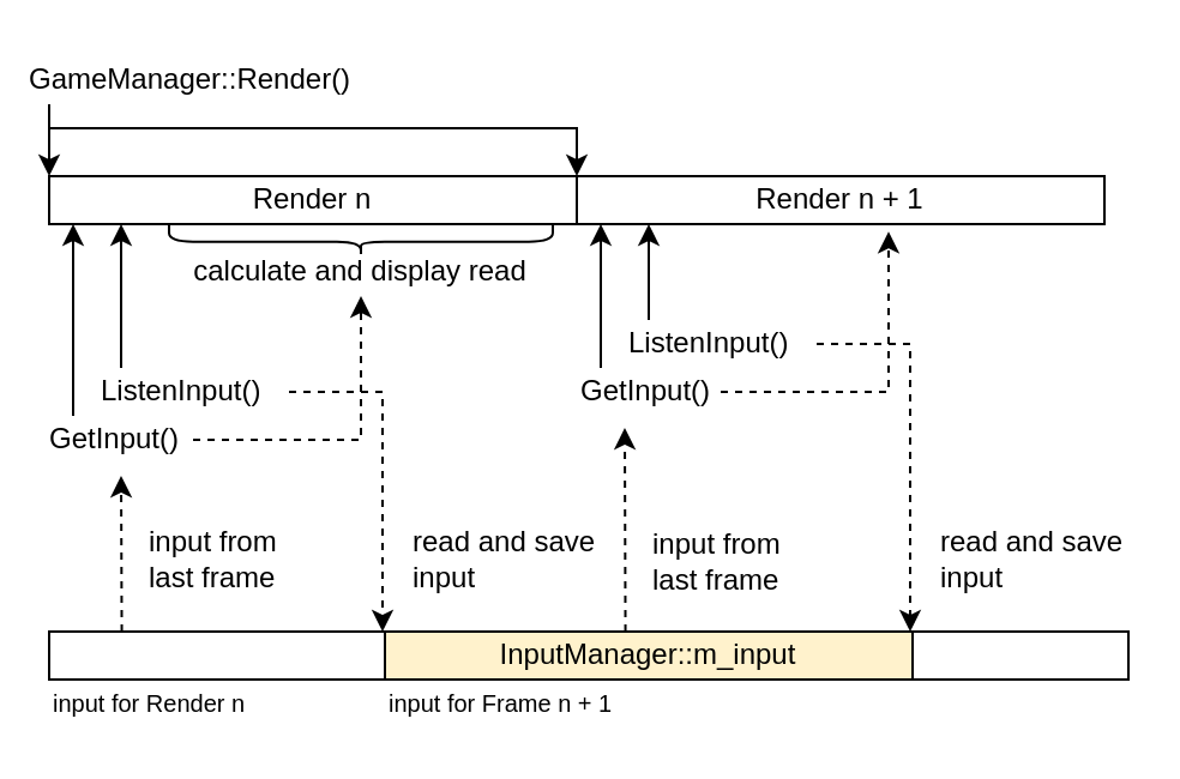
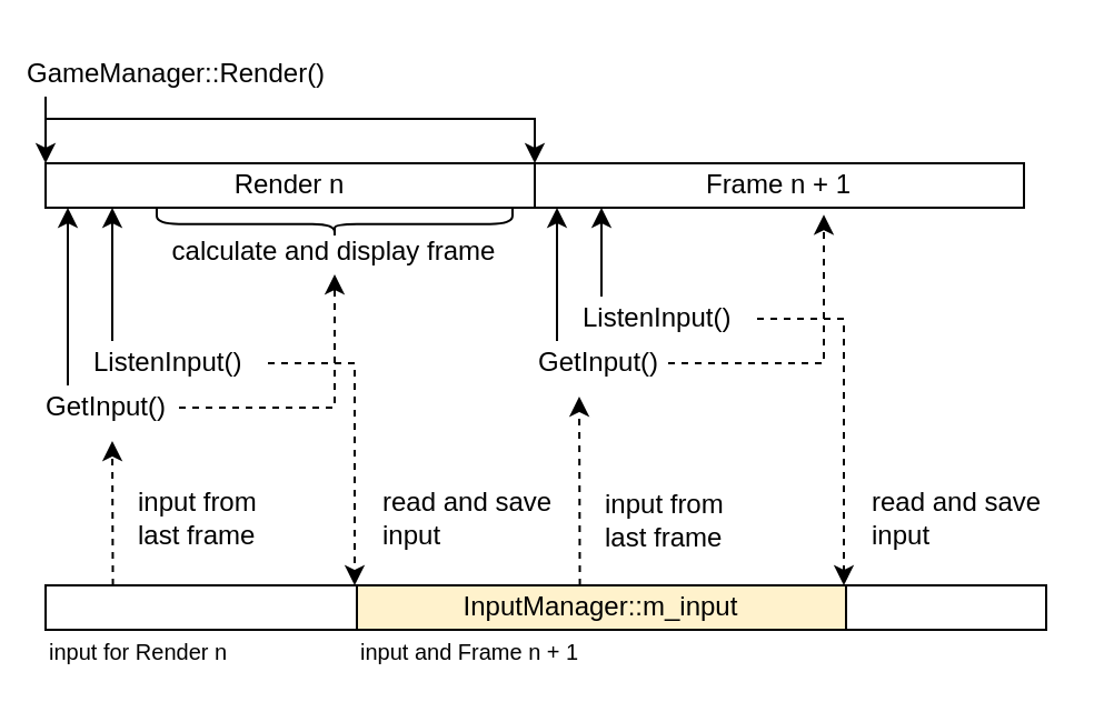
  <mxCell id="0" />
  <mxCell id="1" parent="0" />
  <mxCell id="2" value="Render n" style="rounded=0;whiteSpace=wrap;html=1;" vertex="1" parent="1"><mxGeometry x="20" y="73" width="220" height="20" as="geometry" /></mxCell>
- <mxCell id="3" value="Render n + 1" style="rounded=0;whiteSpace=wrap;html=1;" vertex="1" parent="1"><mxGeometry x="240" y="73" width="220" height="20" as="geometry" /></mxCell>
+ <mxCell id="3" value="Frame n + 1" style="rounded=0;whiteSpace=wrap;html=1;" vertex="1" parent="1"><mxGeometry x="240" y="73" width="220" height="20" as="geometry" /></mxCell>
  <mxCell id="4" value="GetInput()" style="endArrow=classic;html=1;fontSize=12;" edge="1" parent="1"><mxGeometry x="-1" y="-20" width="50" height="50" relative="1" as="geometry"><mxPoint x="30" y="173" as="sourcePoint" /><mxPoint x="30" y="93" as="targetPoint" /><mxPoint x="-3" y="10" as="offset" /></mxGeometry></mxCell>
  <mxCell id="5" value="ListenInput()" style="endArrow=classic;html=1;entryX=0.059;entryY=1;entryDx=0;entryDy=0;entryPerimeter=0;fontSize=12;align=left;" edge="1" parent="1"><mxGeometry x="-1" y="14" width="50" height="50" relative="1" as="geometry"><mxPoint x="50" y="153" as="sourcePoint" /><mxPoint x="50" y="93" as="targetPoint" /><mxPoint x="4" y="10" as="offset" /></mxGeometry></mxCell>
  <mxCell id="6" value="GameManager::Render()" style="endArrow=classic;html=1;fontSize=12;align=left;" edge="1" parent="1"><mxGeometry x="-1" y="-14" width="50" height="50" relative="1" as="geometry"><mxPoint x="20" y="43" as="sourcePoint" /><mxPoint x="20" y="73" as="targetPoint" /><mxPoint x="4" y="-10" as="offset" /></mxGeometry></mxCell>
  <mxCell id="7" value="GetInput()" style="endArrow=classic;html=1;entryX=0.059;entryY=1;entryDx=0;entryDy=0;entryPerimeter=0;fontSize=12;align=left;" edge="1" parent="1"><mxGeometry x="-1" y="14" width="50" height="50" relative="1" as="geometry"><mxPoint x="250" y="153" as="sourcePoint" /><mxPoint x="250" y="93" as="targetPoint" /><mxPoint x="4" y="10" as="offset" /></mxGeometry></mxCell>
  <mxCell id="8" value="" style="endArrow=classic;html=1;fontSize=12;edgeStyle=orthogonalEdgeStyle;rounded=0;entryX=0;entryY=0;entryDx=0;entryDy=0;" edge="1" parent="1" target="3"><mxGeometry width="50" height="50" relative="1" as="geometry"><mxPoint x="20" y="43" as="sourcePoint" /><mxPoint x="290" y="83" as="targetPoint" /><Array as="points"><mxPoint x="20" y="53" /><mxPoint x="240" y="53" /></Array></mxGeometry></mxCell>
  <mxCell id="9" value="&lt;meta charset=&quot;utf-8&quot;&gt;&lt;span style=&quot;color: rgb(0, 0, 0); font-family: helvetica; font-size: 12px; font-style: normal; font-weight: 400; letter-spacing: normal; text-indent: 0px; text-transform: none; word-spacing: 0px; background-color: rgb(255, 255, 255); display: inline; float: none;&quot;&gt;read and save&lt;/span&gt;&lt;br style=&quot;color: rgb(0, 0, 0); font-family: helvetica; font-size: 12px; font-style: normal; font-weight: 400; letter-spacing: normal; text-indent: 0px; text-transform: none; word-spacing: 0px;&quot;&gt;&lt;div style=&quot;color: rgb(0, 0, 0); font-family: helvetica; font-size: 12px; font-style: normal; font-weight: 400; letter-spacing: normal; text-indent: 0px; text-transform: none; word-spacing: 0px;&quot;&gt;input&lt;/div&gt;" style="endArrow=classic;html=1;fontSize=12;dashed=1;edgeStyle=elbowEdgeStyle;rounded=0;align=left;" edge="1" parent="1"><mxGeometry x="0.562" y="11" width="50" height="50" relative="1" as="geometry"><mxPoint x="120" y="163" as="sourcePoint" /><mxPoint x="159" y="263" as="targetPoint" /><Array as="points"><mxPoint x="159" y="213" /></Array><mxPoint as="offset" /></mxGeometry></mxCell>
  <mxCell id="10" value="ListenInput()" style="endArrow=classic;html=1;entryX=0.059;entryY=1;entryDx=0;entryDy=0;entryPerimeter=0;fontSize=12;align=left;" edge="1" parent="1"><mxGeometry x="-1" y="14" width="50" height="50" relative="1" as="geometry"><mxPoint x="270" y="133" as="sourcePoint" /><mxPoint x="270" y="93" as="targetPoint" /><mxPoint x="4" y="10" as="offset" /></mxGeometry></mxCell>
  <mxCell id="11" value="" style="shape=curlyBracket;whiteSpace=wrap;html=1;rounded=1;fontSize=12;rotation=-90;align=center;horizontal=0;" vertex="1" parent="1"><mxGeometry x="142.65" y="20.33" width="14.68" height="160" as="geometry" /></mxCell>
- <mxCell id="12" value="&lt;meta charset=&quot;utf-8&quot;&gt;&lt;span style=&quot;color: rgb(0, 0, 0); font-family: helvetica; font-size: 12px; font-style: normal; font-weight: 400; letter-spacing: normal; text-align: center; text-indent: 0px; text-transform: none; word-spacing: 0px; background-color: rgb(255, 255, 255); display: inline; float: none;&quot;&gt;calculate and display read&lt;/span&gt;" style="text;html=1;strokeColor=none;fillColor=none;align=center;verticalAlign=middle;whiteSpace=wrap;rounded=0;fontSize=12;" vertex="1" parent="1"><mxGeometry x="74.99" y="103" width="150" height="20" as="geometry" /></mxCell>
+ <mxCell id="12" value="&lt;meta charset=&quot;utf-8&quot;&gt;&lt;span style=&quot;color: rgb(0, 0, 0); font-family: helvetica; font-size: 12px; font-style: normal; font-weight: 400; letter-spacing: normal; text-align: center; text-indent: 0px; text-transform: none; word-spacing: 0px; background-color: rgb(255, 255, 255); display: inline; float: none;&quot;&gt;calculate and display frame&lt;/span&gt;" style="text;html=1;strokeColor=none;fillColor=none;align=center;verticalAlign=middle;whiteSpace=wrap;rounded=0;fontSize=12;" vertex="1" parent="1"><mxGeometry x="74.99" y="103" width="150" height="20" as="geometry" /></mxCell>
  <mxCell id="13" value="" style="endArrow=classic;html=1;fontSize=12;dashed=1;edgeStyle=elbowEdgeStyle;rounded=0;entryX=0.5;entryY=1;entryDx=0;entryDy=0;" edge="1" parent="1" target="12"><mxGeometry width="50" height="50" relative="1" as="geometry"><mxPoint x="80" y="183" as="sourcePoint" /><mxPoint x="240" y="213" as="targetPoint" /><Array as="points"><mxPoint x="150" y="163" /></Array></mxGeometry></mxCell>
  <mxCell id="14" value="" style="endArrow=classic;html=1;fontSize=12;dashed=1;edgeStyle=elbowEdgeStyle;rounded=0;" edge="1" parent="1"><mxGeometry width="50" height="50" relative="1" as="geometry"><mxPoint x="50.28" y="263" as="sourcePoint" /><mxPoint x="50" y="198" as="targetPoint" /></mxGeometry></mxCell>
  <mxCell id="15" value="input from&lt;br&gt;last frame" style="edgeLabel;html=1;align=left;verticalAlign=middle;resizable=0;points=[];fontSize=12;" vertex="1" connectable="0" parent="14"><mxGeometry x="-0.218" y="1" relative="1" as="geometry"><mxPoint x="10.59" y="-4.62" as="offset" /></mxGeometry></mxCell>
  <mxCell id="16" value="" style="endArrow=classic;html=1;fontSize=12;dashed=1;edgeStyle=elbowEdgeStyle;rounded=0;entryX=0.59;entryY=1.157;entryDx=0;entryDy=0;entryPerimeter=0;" edge="1" parent="1" target="3"><mxGeometry width="50" height="50" relative="1" as="geometry"><mxPoint x="300" y="163" as="sourcePoint" /><mxPoint x="369.99" y="103" as="targetPoint" /><Array as="points"><mxPoint x="370" y="143" /></Array></mxGeometry></mxCell>
  <mxCell id="17" value="InputManager::m_input" style="rounded=0;whiteSpace=wrap;html=1;fillColor=#fff2cc;" vertex="1" parent="1"><mxGeometry x="160" y="263" width="220" height="20" as="geometry" /></mxCell>
  <mxCell id="18" value="" style="endArrow=classic;html=1;fontSize=12;dashed=1;edgeStyle=elbowEdgeStyle;rounded=0;" edge="1" parent="1"><mxGeometry width="50" height="50" relative="1" as="geometry"><mxPoint x="260.28" y="263" as="sourcePoint" /><mxPoint x="260" y="178" as="targetPoint" /></mxGeometry></mxCell>
  <mxCell id="19" value="input from&lt;br&gt;last frame" style="edgeLabel;html=1;align=left;verticalAlign=middle;resizable=0;points=[];fontSize=12;" vertex="1" connectable="0" parent="18"><mxGeometry x="-0.218" y="1" relative="1" as="geometry"><mxPoint x="10.59" y="2.89" as="offset" /></mxGeometry></mxCell>
  <mxCell id="20" value="" style="rounded=0;whiteSpace=wrap;html=1;" vertex="1" parent="1"><mxGeometry x="20" y="263" width="140" height="20" as="geometry" /></mxCell>
  <mxCell id="21" value="&lt;meta charset=&quot;utf-8&quot;&gt;&lt;span style=&quot;color: rgb(0, 0, 0); font-family: helvetica; font-size: 12px; font-style: normal; font-weight: 400; letter-spacing: normal; text-indent: 0px; text-transform: none; word-spacing: 0px; background-color: rgb(255, 255, 255); display: inline; float: none;&quot;&gt;read and save&lt;/span&gt;&lt;br style=&quot;color: rgb(0, 0, 0); font-family: helvetica; font-size: 12px; font-style: normal; font-weight: 400; letter-spacing: normal; text-indent: 0px; text-transform: none; word-spacing: 0px;&quot;&gt;&lt;div style=&quot;color: rgb(0, 0, 0); font-family: helvetica; font-size: 12px; font-style: normal; font-weight: 400; letter-spacing: normal; text-indent: 0px; text-transform: none; word-spacing: 0px;&quot;&gt;input&lt;/div&gt;" style="endArrow=classic;html=1;fontSize=12;dashed=1;edgeStyle=elbowEdgeStyle;rounded=0;align=left;" edge="1" parent="1"><mxGeometry x="0.618" y="11" width="50" height="50" relative="1" as="geometry"><mxPoint x="340" y="143" as="sourcePoint" /><mxPoint x="379" y="263" as="targetPoint" /><Array as="points"><mxPoint x="379" y="193" /></Array><mxPoint as="offset" /></mxGeometry></mxCell>
  <mxCell id="22" value="" style="rounded=0;whiteSpace=wrap;html=1;" vertex="1" parent="1"><mxGeometry x="380" y="263" width="90" height="20" as="geometry" /></mxCell>
- <mxCell id="23" value="&lt;span style=&quot;color: rgb(0, 0, 0); font-family: helvetica; font-size: 10px; font-style: normal; font-weight: 400; letter-spacing: normal; text-indent: 0px; text-transform: none; word-spacing: 0px; background-color: rgb(255, 255, 255); display: inline; float: none;&quot;&gt;input for Frame n + 1&lt;/span&gt;" style="text;html=1;strokeColor=none;fillColor=none;align=left;verticalAlign=middle;whiteSpace=wrap;rounded=0;fontSize=10;" vertex="1" parent="1"><mxGeometry x="160" y="283" width="150" height="20" as="geometry" /></mxCell>
+ <mxCell id="23" value="&lt;span style=&quot;color: rgb(0, 0, 0); font-family: helvetica; font-size: 10px; font-style: normal; font-weight: 400; letter-spacing: normal; text-indent: 0px; text-transform: none; word-spacing: 0px; background-color: rgb(255, 255, 255); display: inline; float: none;&quot;&gt;input and Frame n + 1&lt;/span&gt;" style="text;html=1;strokeColor=none;fillColor=none;align=left;verticalAlign=middle;whiteSpace=wrap;rounded=0;fontSize=10;" vertex="1" parent="1"><mxGeometry x="160" y="283" width="150" height="20" as="geometry" /></mxCell>
  <mxCell id="24" value="&lt;span style=&quot;color: rgb(0, 0, 0); font-family: helvetica; font-size: 10px; font-style: normal; font-weight: 400; letter-spacing: normal; text-indent: 0px; text-transform: none; word-spacing: 0px; background-color: rgb(255, 255, 255); display: inline; float: none;&quot;&gt;input for Render n&lt;/span&gt;" style="text;html=1;strokeColor=none;fillColor=none;align=left;verticalAlign=middle;whiteSpace=wrap;rounded=0;fontSize=10;" vertex="1" parent="1"><mxGeometry x="20" y="283" width="145" height="20" as="geometry" /></mxCell>
